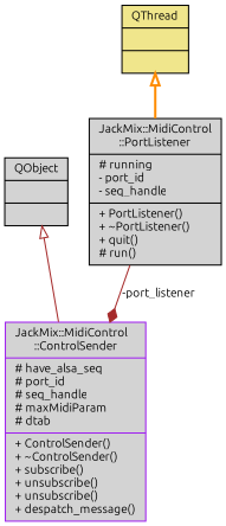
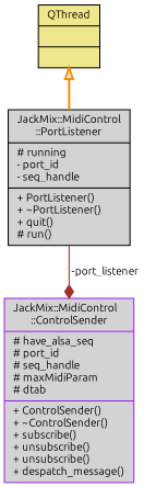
  digraph {
    fontname=Ubuntu
    node [color=black fillcolor=lightgrey fontname=Ubuntu fontsize=10 shape=record style=filled]
    edge [arrowtail=onormal color=brown dir=back fontname=Ubuntu fontsize=10 labelfontname=Helvetica labelfontsize=10 style=solid]
    n1 [color=purple fontcolor=black height=0.2 label="{JackMix::MidiControl\l::ControlSender\n|# have_alsa_seq\l# port_id\l# seq_handle\l# maxMidiParam\l# dtab\l|+ ControlSender()\l+ ~ControlSender()\l+ subscribe()\l+ unsubscribe()\l+ unsubscribe()\l+ despatch_message()\l}" width=0.4]
-   n2 [height=0.2 label="{QObject\n||}" width=0.4]
    n3 [height=0.2 label="{JackMix::MidiControl\l::PortListener\n|# running\l- port_id\l- seq_handle\l|+ PortListener()\l+ ~PortListener()\l+ quit()\l# run()\l}" width=0.4]
    n4 [fillcolor=khaki height=0.2 label="{QThread\n||}" width=0.4]
-   n2 -> n1
    n3 -> n1 [arrowhead=diamond label=" -port_listener" arrowtail="" dir=""]
    n4 -> n3 [color=darkorange style=bold]
  }
